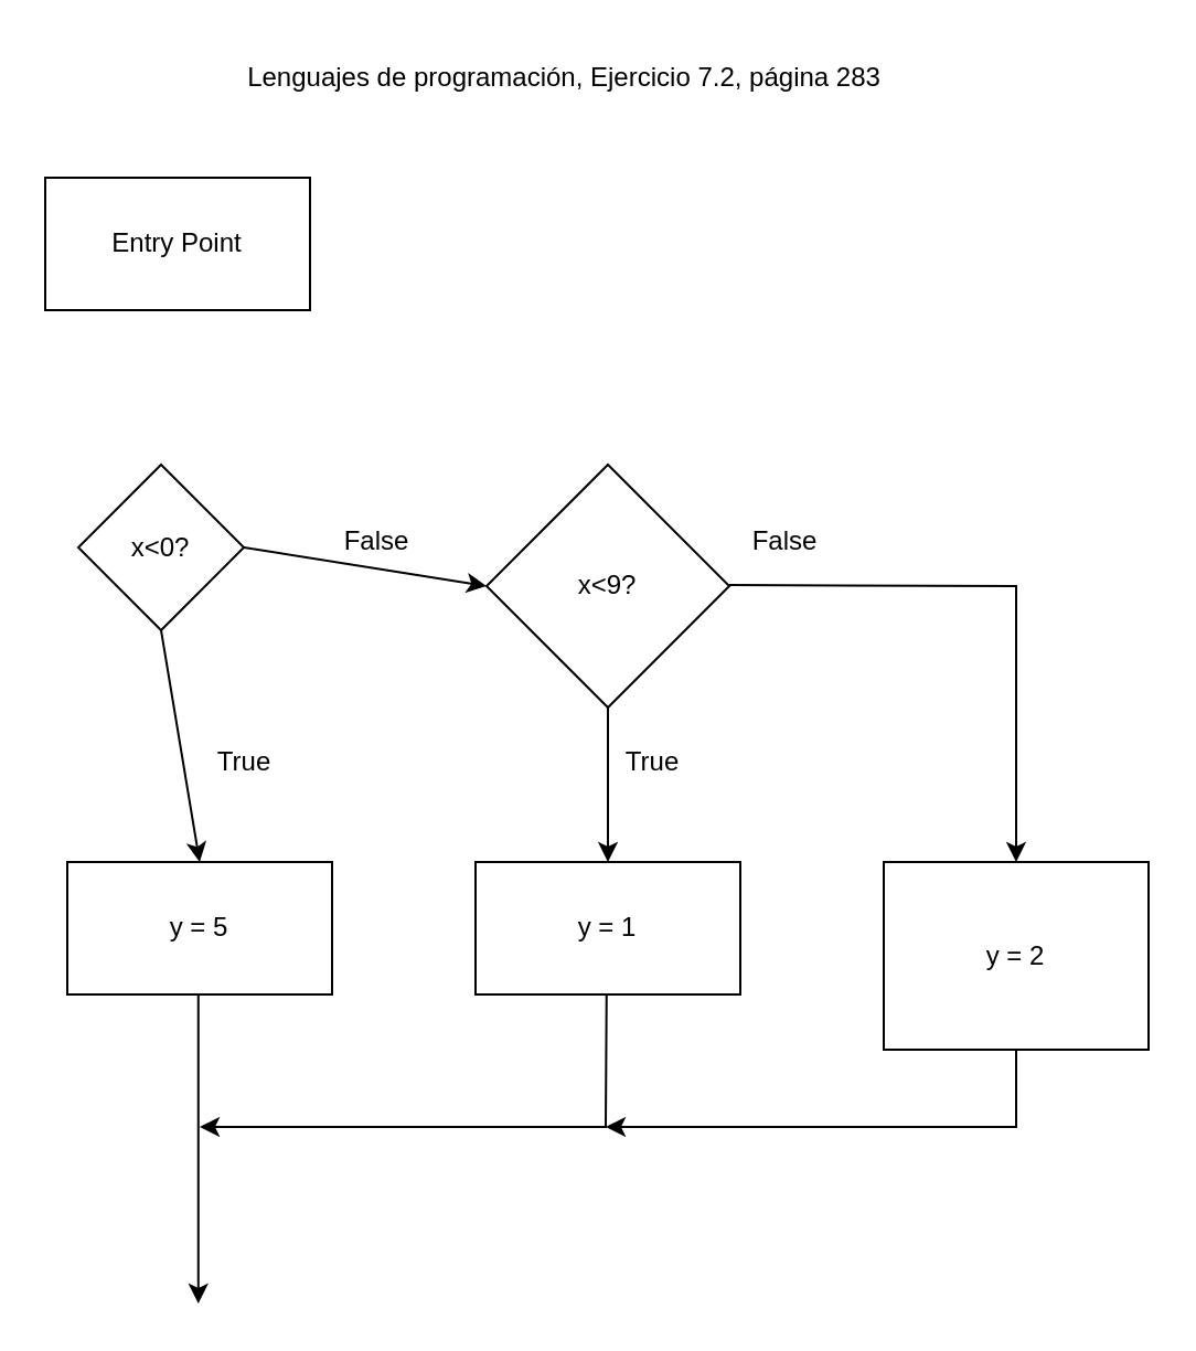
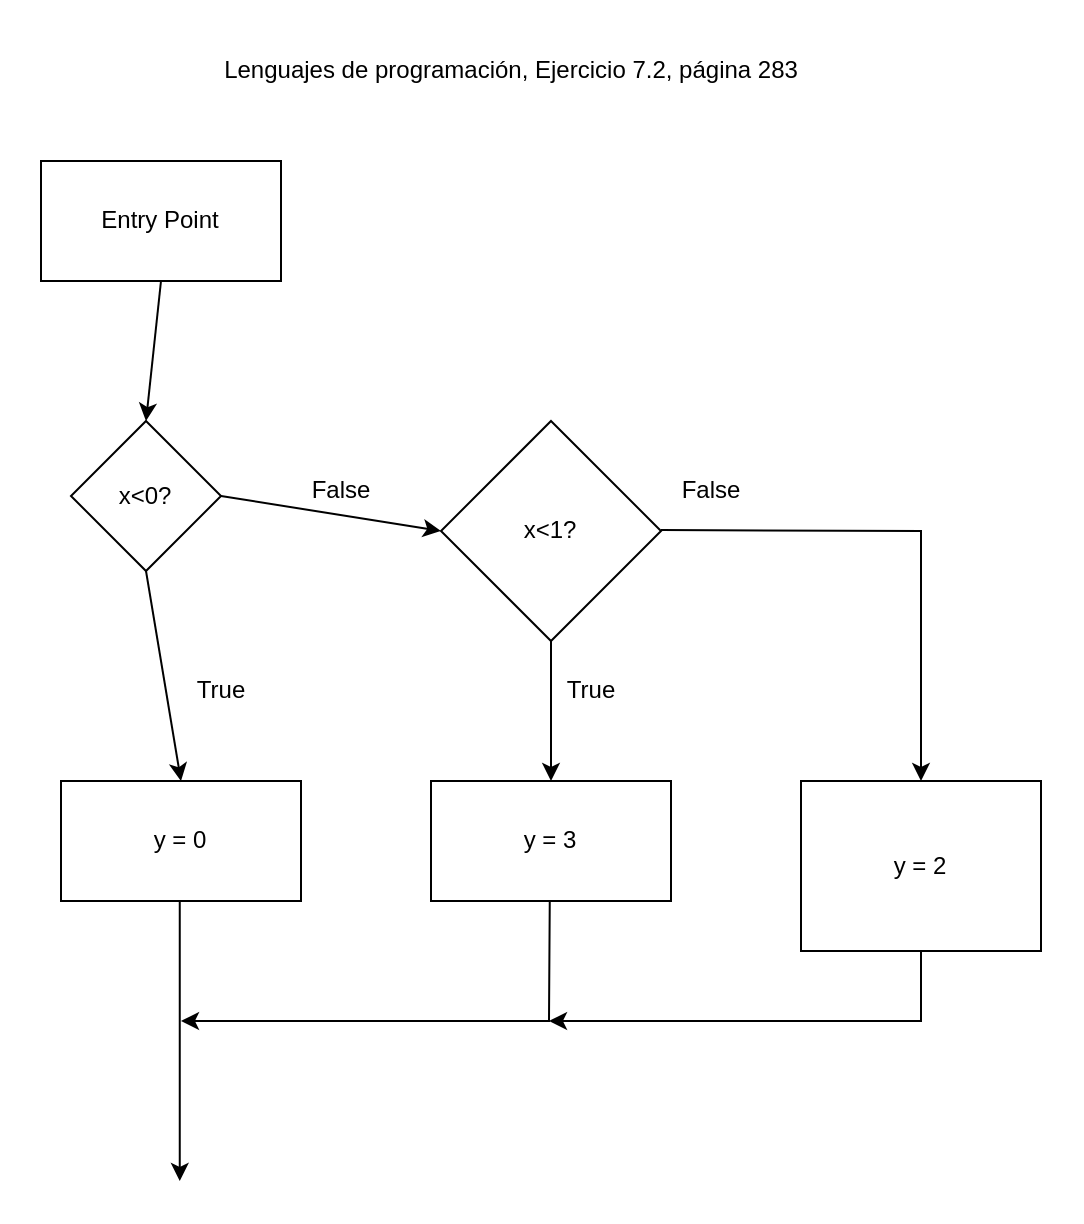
  <mxCell id="0" />
  <mxCell id="1" parent="0" />
  <mxCell id="2" value="x&amp;lt;0?" style="rhombus;whiteSpace=wrap;html=1;" vertex="1" parent="1"><mxGeometry x="35" y="210" width="75" height="75" as="geometry" /></mxCell>
  <mxCell id="3" value="Entry Point" style="rounded=0;whiteSpace=wrap;html=1;" vertex="1" parent="1"><mxGeometry x="20" y="80" width="120" height="60" as="geometry" /></mxCell>
+ <mxCell id="4" value="" style="endArrow=classic;html=1;exitX=0.5;exitY=1;exitDx=0;exitDy=0;entryX=0.5;entryY=0;entryDx=0;entryDy=0;" edge="1" parent="1" source="3" target="2"><mxGeometry width="50" height="50" relative="1" as="geometry"><mxPoint x="70" y="270" as="sourcePoint" /><mxPoint x="120" y="220" as="targetPoint" /></mxGeometry></mxCell>
  <mxCell id="5" value="" style="endArrow=classic;html=1;exitX=0.5;exitY=1;exitDx=0;exitDy=0;" edge="1" parent="1" source="2"><mxGeometry width="50" height="50" relative="1" as="geometry"><mxPoint x="70" y="270" as="sourcePoint" /><mxPoint x="90" y="390" as="targetPoint" /></mxGeometry></mxCell>
- <mxCell id="6" value="y = 5" style="rounded=0;whiteSpace=wrap;html=1;" vertex="1" parent="1"><mxGeometry x="30" y="390" width="120" height="60" as="geometry" /></mxCell>
+ <mxCell id="6" value="y = 0" style="rounded=0;whiteSpace=wrap;html=1;" vertex="1" parent="1"><mxGeometry x="30" y="390" width="120" height="60" as="geometry" /></mxCell>
  <mxCell id="7" value="" style="endArrow=classic;html=1;exitX=1;exitY=0.5;exitDx=0;exitDy=0;" edge="1" parent="1" source="2"><mxGeometry width="50" height="50" relative="1" as="geometry"><mxPoint x="170" y="270" as="sourcePoint" /><mxPoint x="220" y="265" as="targetPoint" /></mxGeometry></mxCell>
- <mxCell id="8" value="x&amp;lt;9?" style="rhombus;whiteSpace=wrap;html=1;" vertex="1" parent="1"><mxGeometry x="220" y="210" width="110" height="110" as="geometry" /></mxCell>
+ <mxCell id="8" value="x&amp;lt;1?" style="rhombus;whiteSpace=wrap;html=1;" vertex="1" parent="1"><mxGeometry x="220" y="210" width="110" height="110" as="geometry" /></mxCell>
  <mxCell id="9" value="" style="endArrow=classic;html=1;exitX=0.5;exitY=1;exitDx=0;exitDy=0;" edge="1" parent="1"><mxGeometry width="50" height="50" relative="1" as="geometry"><mxPoint x="275" y="320" as="sourcePoint" /><mxPoint x="275" y="390" as="targetPoint" /></mxGeometry></mxCell>
- <mxCell id="10" value="y = 1" style="rounded=0;whiteSpace=wrap;html=1;" vertex="1" parent="1"><mxGeometry x="215" y="390" width="120" height="60" as="geometry" /></mxCell>
+ <mxCell id="10" value="y = 3" style="rounded=0;whiteSpace=wrap;html=1;" vertex="1" parent="1"><mxGeometry x="215" y="390" width="120" height="60" as="geometry" /></mxCell>
  <mxCell id="11" value="" style="endArrow=classic;html=1;exitX=1;exitY=0.5;exitDx=0;exitDy=0;entryX=0.5;entryY=0;entryDx=0;entryDy=0;rounded=0;" edge="1" parent="1" target="12"><mxGeometry width="50" height="50" relative="1" as="geometry"><mxPoint x="330" y="264.5" as="sourcePoint" /><mxPoint x="360" y="370" as="targetPoint" /><Array as="points"><mxPoint x="460" y="265" /></Array></mxGeometry></mxCell>
  <mxCell id="12" value="y = 2" style="rounded=0;whiteSpace=wrap;html=1;" vertex="1" parent="1"><mxGeometry x="400" y="390" width="120" height="85" as="geometry" /></mxCell>
  <mxCell id="13" value="Lenguajes de programación, Ejercicio 7.2, página 283" style="text;html=1;align=center;verticalAlign=middle;resizable=0;points=[];autosize=1;strokeColor=none;fillColor=none;" vertex="1" parent="1"><mxGeometry x="100" y="20" width="310" height="30" as="geometry" /></mxCell>
  <mxCell id="14" value="" style="endArrow=classic;html=1;exitX=0.5;exitY=1;exitDx=0;exitDy=0;endSize=6;" edge="1" parent="1"><mxGeometry width="50" height="50" relative="1" as="geometry"><mxPoint x="89.38" y="450" as="sourcePoint" /><mxPoint x="89.38" y="590" as="targetPoint" /></mxGeometry></mxCell>
  <mxCell id="15" value="" style="endArrow=classic;html=1;exitX=0.5;exitY=1;exitDx=0;exitDy=0;endSize=6;rounded=0;" edge="1" parent="1"><mxGeometry width="50" height="50" relative="1" as="geometry"><mxPoint x="274.38" y="450" as="sourcePoint" /><mxPoint x="90" y="510" as="targetPoint" /><Array as="points"><mxPoint x="274" y="510" /></Array></mxGeometry></mxCell>
  <mxCell id="16" value="" style="endArrow=classic;html=1;exitX=0.5;exitY=1;exitDx=0;exitDy=0;endSize=6;rounded=0;" edge="1" parent="1" source="12"><mxGeometry width="50" height="50" relative="1" as="geometry"><mxPoint x="474.38" y="450" as="sourcePoint" /><mxPoint x="274" y="510" as="targetPoint" /><Array as="points"><mxPoint x="460" y="510" /></Array></mxGeometry></mxCell>
  <mxCell id="17" value="True" style="text;html=1;align=center;verticalAlign=middle;resizable=0;points=[];autosize=1;strokeColor=none;fillColor=none;" vertex="1" parent="1"><mxGeometry x="85" y="330" width="50" height="30" as="geometry" /></mxCell>
  <mxCell id="18" value="True" style="text;html=1;align=center;verticalAlign=middle;resizable=0;points=[];autosize=1;strokeColor=none;fillColor=none;" vertex="1" parent="1"><mxGeometry x="270" y="330" width="50" height="30" as="geometry" /></mxCell>
  <mxCell id="19" value="False" style="text;html=1;align=center;verticalAlign=middle;resizable=0;points=[];autosize=1;strokeColor=none;fillColor=none;" vertex="1" parent="1"><mxGeometry x="145" y="230" width="50" height="30" as="geometry" /></mxCell>
  <mxCell id="20" value="False" style="text;html=1;align=center;verticalAlign=middle;resizable=0;points=[];autosize=1;strokeColor=none;fillColor=none;" vertex="1" parent="1"><mxGeometry x="330" y="230" width="50" height="30" as="geometry" /></mxCell>
